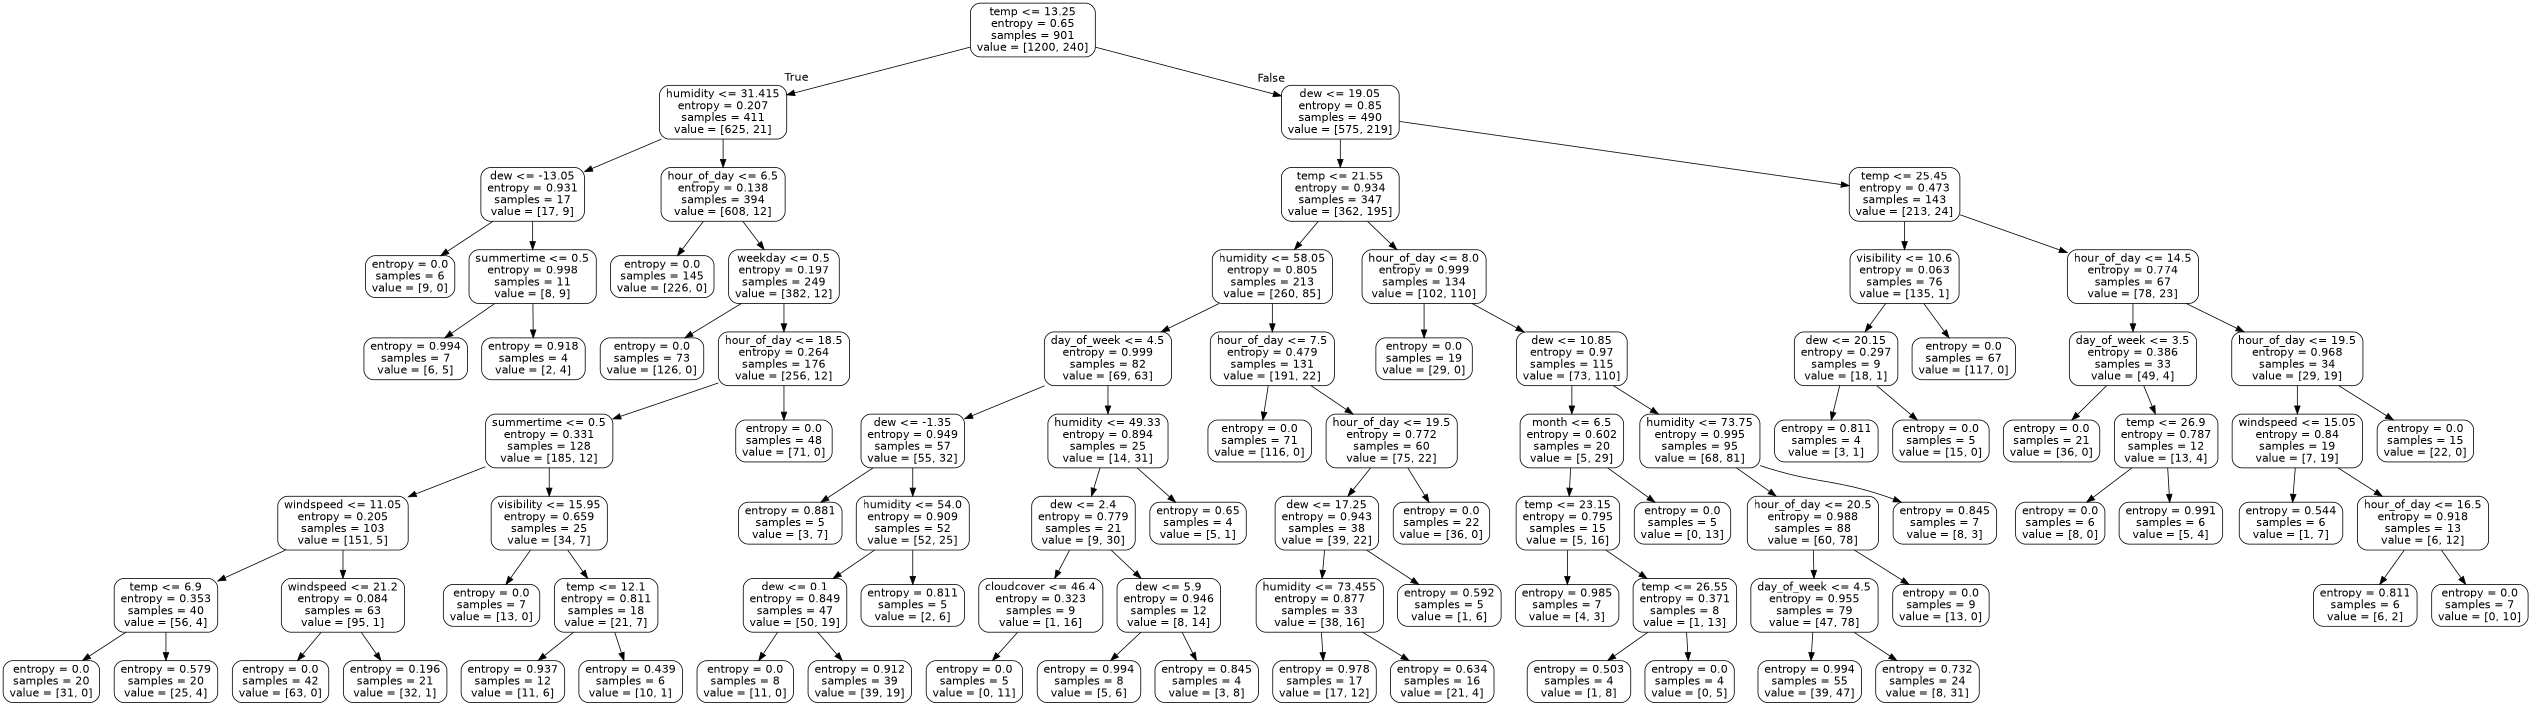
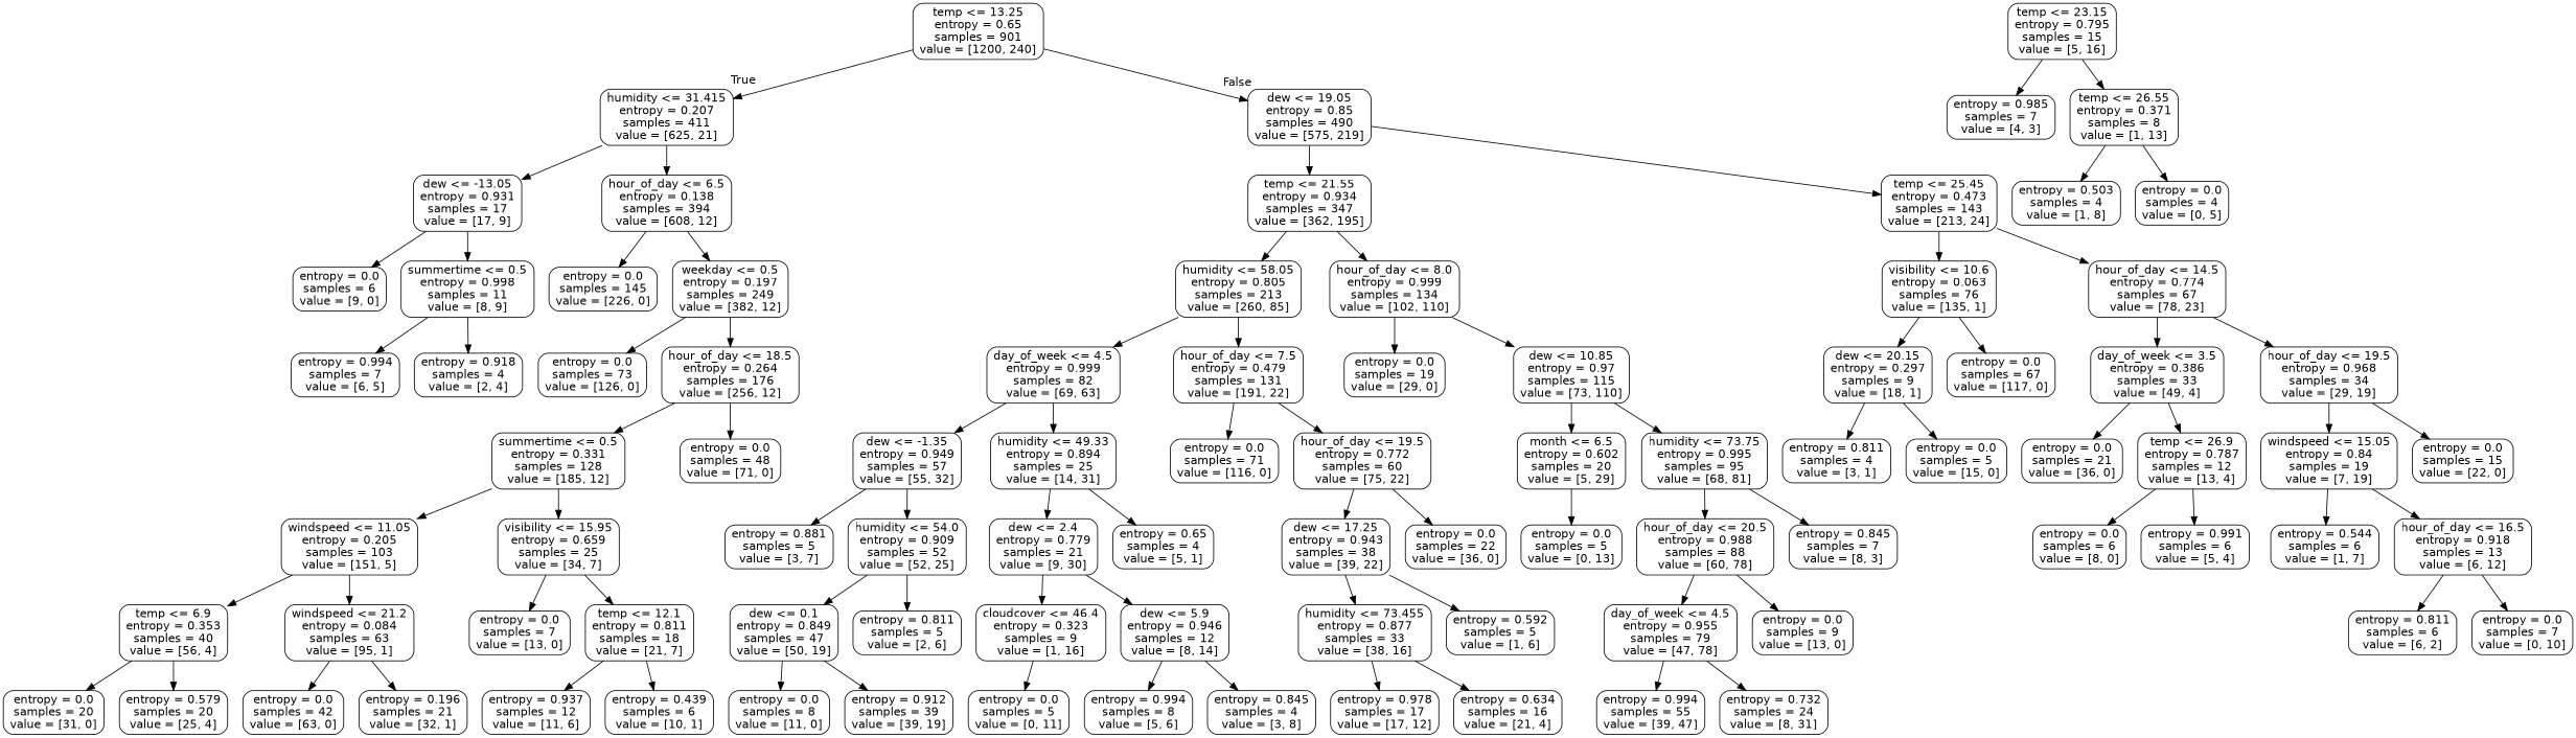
  digraph {
    node [color=black fontname=helvetica shape=box style=rounded]
    edge [fontname=helvetica]
    n1 [label="temp <= 13.25\nentropy = 0.65\nsamples = 901\nvalue = [1200, 240]"]
    n2 [label="humidity <= 31.415\nentropy = 0.207\nsamples = 411\nvalue = [625, 21]"]
    n3 [label="dew <= 19.05\nentropy = 0.85\nsamples = 490\nvalue = [575, 219]"]
    n4 [label="dew <= -13.05\nentropy = 0.931\nsamples = 17\nvalue = [17, 9]"]
    n5 [label="hour_of_day <= 6.5\nentropy = 0.138\nsamples = 394\nvalue = [608, 12]"]
    n6 [label="temp <= 21.55\nentropy = 0.934\nsamples = 347\nvalue = [362, 195]"]
    n7 [label="temp <= 25.45\nentropy = 0.473\nsamples = 143\nvalue = [213, 24]"]
    n8 [label="entropy = 0.0\nsamples = 6\nvalue = [9, 0]"]
    n9 [label="summertime <= 0.5\nentropy = 0.998\nsamples = 11\nvalue = [8, 9]"]
    n10 [label="entropy = 0.0\nsamples = 145\nvalue = [226, 0]"]
    n11 [label="weekday <= 0.5\nentropy = 0.197\nsamples = 249\nvalue = [382, 12]"]
    n12 [label="entropy = 0.994\nsamples = 7\nvalue = [6, 5]"]
    n13 [label="entropy = 0.918\nsamples = 4\nvalue = [2, 4]"]
    n14 [label="entropy = 0.0\nsamples = 73\nvalue = [126, 0]"]
    n15 [label="hour_of_day <= 18.5\nentropy = 0.264\nsamples = 176\nvalue = [256, 12]"]
    n16 [label="summertime <= 0.5\nentropy = 0.331\nsamples = 128\nvalue = [185, 12]"]
    n17 [label="entropy = 0.0\nsamples = 48\nvalue = [71, 0]"]
    n18 [label="windspeed <= 11.05\nentropy = 0.205\nsamples = 103\nvalue = [151, 5]"]
    n19 [label="visibility <= 15.95\nentropy = 0.659\nsamples = 25\nvalue = [34, 7]"]
    n20 [label="temp <= 6.9\nentropy = 0.353\nsamples = 40\nvalue = [56, 4]"]
    n21 [label="windspeed <= 21.2\nentropy = 0.084\nsamples = 63\nvalue = [95, 1]"]
    n22 [label="entropy = 0.0\nsamples = 7\nvalue = [13, 0]"]
    n23 [label="temp <= 12.1\nentropy = 0.811\nsamples = 18\nvalue = [21, 7]"]
    n24 [label="entropy = 0.0\nsamples = 20\nvalue = [31, 0]"]
    n25 [label="entropy = 0.579\nsamples = 20\nvalue = [25, 4]"]
    n26 [label="entropy = 0.0\nsamples = 42\nvalue = [63, 0]"]
    n27 [label="entropy = 0.196\nsamples = 21\nvalue = [32, 1]"]
    n28 [label="entropy = 0.937\nsamples = 12\nvalue = [11, 6]"]
    n29 [label="entropy = 0.439\nsamples = 6\nvalue = [10, 1]"]
    n30 [label="humidity <= 58.05\nentropy = 0.805\nsamples = 213\nvalue = [260, 85]"]
    n31 [label="hour_of_day <= 8.0\nentropy = 0.999\nsamples = 134\nvalue = [102, 110]"]
    n32 [label="visibility <= 10.6\nentropy = 0.063\nsamples = 76\nvalue = [135, 1]"]
    n33 [label="hour_of_day <= 14.5\nentropy = 0.774\nsamples = 67\nvalue = [78, 23]"]
    n34 [label="day_of_week <= 4.5\nentropy = 0.999\nsamples = 82\nvalue = [69, 63]"]
    n35 [label="hour_of_day <= 7.5\nentropy = 0.479\nsamples = 131\nvalue = [191, 22]"]
    n36 [label="entropy = 0.0\nsamples = 19\nvalue = [29, 0]"]
    n37 [label="dew <= 10.85\nentropy = 0.97\nsamples = 115\nvalue = [73, 110]"]
    n38 [label="dew <= -1.35\nentropy = 0.949\nsamples = 57\nvalue = [55, 32]"]
    n39 [label="humidity <= 49.33\nentropy = 0.894\nsamples = 25\nvalue = [14, 31]"]
    n40 [label="entropy = 0.0\nsamples = 71\nvalue = [116, 0]"]
    n41 [label="hour_of_day <= 19.5\nentropy = 0.772\nsamples = 60\nvalue = [75, 22]"]
    n42 [label="entropy = 0.881\nsamples = 5\nvalue = [3, 7]"]
    n43 [label="humidity <= 54.0\nentropy = 0.909\nsamples = 52\nvalue = [52, 25]"]
    n44 [label="dew <= 2.4\nentropy = 0.779\nsamples = 21\nvalue = [9, 30]"]
    n45 [label="entropy = 0.65\nsamples = 4\nvalue = [5, 1]"]
    n46 [label="dew <= 0.1\nentropy = 0.849\nsamples = 47\nvalue = [50, 19]"]
    n47 [label="entropy = 0.811\nsamples = 5\nvalue = [2, 6]"]
    n48 [label="entropy = 0.0\nsamples = 8\nvalue = [11, 0]"]
    n49 [label="entropy = 0.912\nsamples = 39\nvalue = [39, 19]"]
    n50 [label="cloudcover <= 46.4\nentropy = 0.323\nsamples = 9\nvalue = [1, 16]"]
    n51 [label="dew <= 5.9\nentropy = 0.946\nsamples = 12\nvalue = [8, 14]"]
    n52 [label="entropy = 0.0\nsamples = 5\nvalue = [0, 11]"]
    n53 [label="entropy = 0.994\nsamples = 8\nvalue = [5, 6]"]
    n54 [label="entropy = 0.845\nsamples = 4\nvalue = [3, 8]"]
    n55 [label="dew <= 17.25\nentropy = 0.943\nsamples = 38\nvalue = [39, 22]"]
    n56 [label="entropy = 0.0\nsamples = 22\nvalue = [36, 0]"]
    n57 [label="humidity <= 73.455\nentropy = 0.877\nsamples = 33\nvalue = [38, 16]"]
    n58 [label="entropy = 0.592\nsamples = 5\nvalue = [1, 6]"]
    n59 [label="entropy = 0.978\nsamples = 17\nvalue = [17, 12]"]
    n60 [label="entropy = 0.634\nsamples = 16\nvalue = [21, 4]"]
    n61 [label="month <= 6.5\nentropy = 0.602\nsamples = 20\nvalue = [5, 29]"]
    n62 [label="humidity <= 73.75\nentropy = 0.995\nsamples = 95\nvalue = [68, 81]"]
    n63 [label="temp <= 23.15\nentropy = 0.795\nsamples = 15\nvalue = [5, 16]"]
    n64 [label="entropy = 0.0\nsamples = 5\nvalue = [0, 13]"]
    n65 [label="hour_of_day <= 20.5\nentropy = 0.988\nsamples = 88\nvalue = [60, 78]"]
    n66 [label="entropy = 0.845\nsamples = 7\nvalue = [8, 3]"]
    n67 [label="entropy = 0.985\nsamples = 7\nvalue = [4, 3]"]
    n68 [label="temp <= 26.55\nentropy = 0.371\nsamples = 8\nvalue = [1, 13]"]
    n69 [label="entropy = 0.503\nsamples = 4\nvalue = [1, 8]"]
    n70 [label="entropy = 0.0\nsamples = 4\nvalue = [0, 5]"]
    n71 [label="day_of_week <= 4.5\nentropy = 0.955\nsamples = 79\nvalue = [47, 78]"]
    n72 [label="entropy = 0.0\nsamples = 9\nvalue = [13, 0]"]
    n73 [label="entropy = 0.994\nsamples = 55\nvalue = [39, 47]"]
    n74 [label="entropy = 0.732\nsamples = 24\nvalue = [8, 31]"]
    n75 [label="dew <= 20.15\nentropy = 0.297\nsamples = 9\nvalue = [18, 1]"]
    n76 [label="entropy = 0.0\nsamples = 67\nvalue = [117, 0]"]
    n77 [label="day_of_week <= 3.5\nentropy = 0.386\nsamples = 33\nvalue = [49, 4]"]
    n78 [label="hour_of_day <= 19.5\nentropy = 0.968\nsamples = 34\nvalue = [29, 19]"]
    n79 [label="entropy = 0.811\nsamples = 4\nvalue = [3, 1]"]
    n80 [label="entropy = 0.0\nsamples = 5\nvalue = [15, 0]"]
    n81 [label="entropy = 0.0\nsamples = 21\nvalue = [36, 0]"]
    n82 [label="temp <= 26.9\nentropy = 0.787\nsamples = 12\nvalue = [13, 4]"]
    n83 [label="windspeed <= 15.05\nentropy = 0.84\nsamples = 19\nvalue = [7, 19]"]
    n84 [label="entropy = 0.0\nsamples = 15\nvalue = [22, 0]"]
    n85 [label="entropy = 0.0\nsamples = 6\nvalue = [8, 0]"]
    n86 [label="entropy = 0.991\nsamples = 6\nvalue = [5, 4]"]
    n87 [label="entropy = 0.544\nsamples = 6\nvalue = [1, 7]"]
    n88 [label="hour_of_day <= 16.5\nentropy = 0.918\nsamples = 13\nvalue = [6, 12]"]
    n89 [label="entropy = 0.811\nsamples = 6\nvalue = [6, 2]"]
    n90 [label="entropy = 0.0\nsamples = 7\nvalue = [0, 10]"]
    n1 -> n2 [headlabel=True labelangle=45 labeldistance=2.5]
    n1 -> n3 [headlabel=False labelangle=-45 labeldistance=2.5]
    n2 -> n4
    n2 -> n5
    n3 -> n6
    n3 -> n7
    n4 -> n8
    n4 -> n9
    n5 -> n10
    n5 -> n11
    n6 -> n30
    n6 -> n31
    n7 -> n32
    n7 -> n33
    n9 -> n12
    n9 -> n13
    n11 -> n14
    n11 -> n15
    n15 -> n16
    n15 -> n17
    n16 -> n18
    n16 -> n19
    n18 -> n20
    n18 -> n21
    n19 -> n22
    n19 -> n23
    n20 -> n24
    n20 -> n25
    n21 -> n26
    n21 -> n27
    n23 -> n28
    n23 -> n29
    n30 -> n34
    n30 -> n35
    n31 -> n36
    n31 -> n37
    n32 -> n75
    n32 -> n76
    n33 -> n77
    n33 -> n78
    n34 -> n38
    n34 -> n39
    n35 -> n40
    n35 -> n41
    n37 -> n61
    n37 -> n62
    n38 -> n42
    n38 -> n43
    n39 -> n44
    n39 -> n45
    n41 -> n55
    n41 -> n56
    n43 -> n46
    n43 -> n47
    n44 -> n50
    n44 -> n51
    n46 -> n48
    n46 -> n49
    n50 -> n52
    n51 -> n53
    n51 -> n54
    n55 -> n57
    n55 -> n58
    n57 -> n59
    n57 -> n60
-   n61 -> n63
    n61 -> n64
    n62 -> n65
    n62 -> n66
    n63 -> n67
    n63 -> n68
    n65 -> n71
    n65 -> n72
    n68 -> n69
    n68 -> n70
    n71 -> n73
    n71 -> n74
    n75 -> n79
    n75 -> n80
    n77 -> n81
    n77 -> n82
    n78 -> n83
    n78 -> n84
    n82 -> n85
    n82 -> n86
    n83 -> n87
    n83 -> n88
    n88 -> n89
    n88 -> n90
  }
